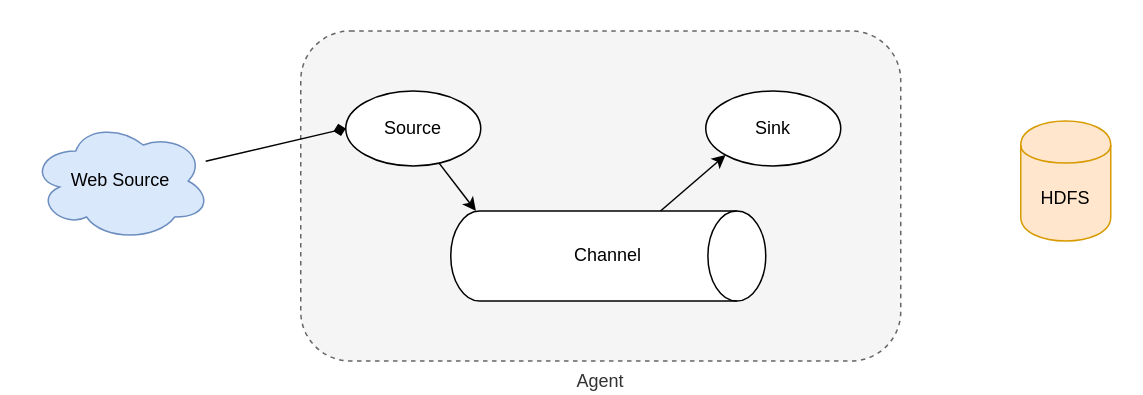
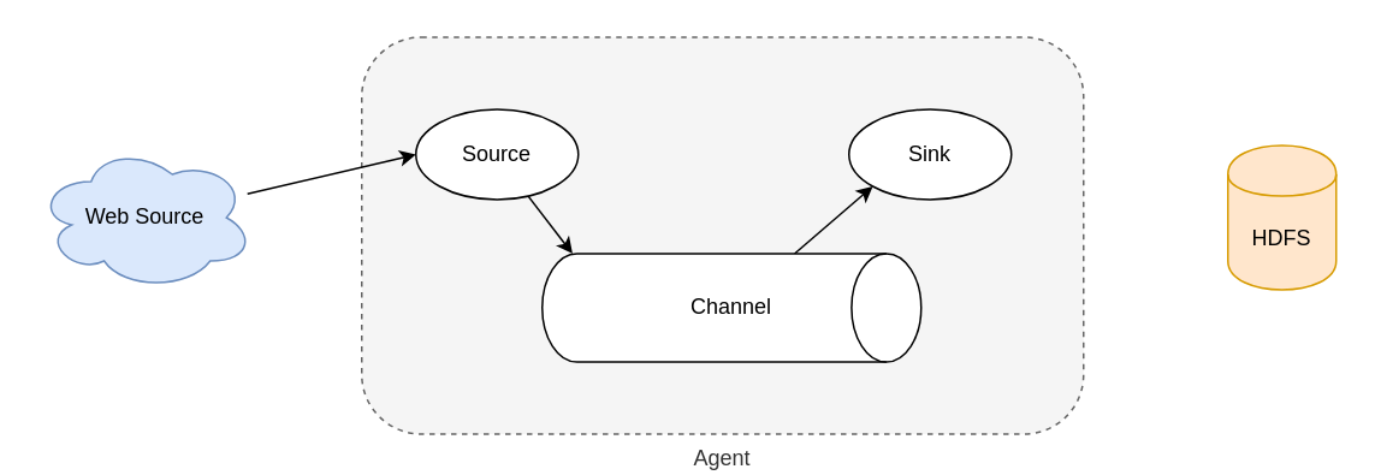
  <mxCell id="0" />
  <mxCell id="1" parent="0" />
  <mxCell id="2" value="Web Source" style="ellipse;shape=cloud;whiteSpace=wrap;html=1;fillColor=#dae8fc;strokeColor=#6c8ebf;" vertex="1" parent="1"><mxGeometry x="20" y="80" width="120" height="80" as="geometry" /></mxCell>
  <mxCell id="3" value="Agent" style="rounded=1;whiteSpace=wrap;html=1;dashed=1;labelPosition=center;verticalLabelPosition=bottom;align=center;verticalAlign=top;fillColor=#f5f5f5;strokeColor=#666666;fontColor=#333333;" vertex="1" parent="1"><mxGeometry x="200" y="20" width="400" height="220" as="geometry" /></mxCell>
  <mxCell id="4" value="HDFS" style="shape=cylinder;whiteSpace=wrap;html=1;boundedLbl=1;backgroundOutline=1;fillColor=#ffe6cc;strokeColor=#d79b00;" vertex="1" parent="1"><mxGeometry x="680" y="80" width="60" height="80" as="geometry" /></mxCell>
  <mxCell id="5" style="edgeStyle=none;rounded=0;orthogonalLoop=1;jettySize=auto;html=1;entryX=0.08;entryY=0;entryDx=0;entryDy=0;entryPerimeter=0;" edge="1" parent="1" source="6" target="9"><mxGeometry relative="1" as="geometry" /></mxCell>
  <mxCell id="6" value="Source" style="ellipse;whiteSpace=wrap;html=1;" vertex="1" parent="1"><mxGeometry x="230" y="60" width="90" height="50" as="geometry" /></mxCell>
- <mxCell id="7" style="rounded=0;orthogonalLoop=1;jettySize=auto;html=1;entryX=0;entryY=0.5;entryDx=0;entryDy=0;endArrow=diamond;" edge="1" parent="1" source="2" target="6"><mxGeometry relative="1" as="geometry" /></mxCell>
+ <mxCell id="7" style="rounded=0;orthogonalLoop=1;jettySize=auto;html=1;entryX=0;entryY=0.5;entryDx=0;entryDy=0;" edge="1" parent="1" source="2" target="6"><mxGeometry relative="1" as="geometry" /></mxCell>
  <mxCell id="8" style="edgeStyle=none;rounded=0;orthogonalLoop=1;jettySize=auto;html=1;entryX=0;entryY=1;entryDx=0;entryDy=0;" edge="1" parent="1" source="9" target="10"><mxGeometry relative="1" as="geometry" /></mxCell>
  <mxCell id="9" value="Channel" style="strokeWidth=1;html=1;shape=mxgraph.flowchart.direct_data;whiteSpace=wrap;" vertex="1" parent="1"><mxGeometry x="300" y="140" width="210" height="60" as="geometry" /></mxCell>
  <mxCell id="10" value="Sink" style="ellipse;whiteSpace=wrap;html=1;" vertex="1" parent="1"><mxGeometry x="470" y="60" width="90" height="50" as="geometry" /></mxCell>
